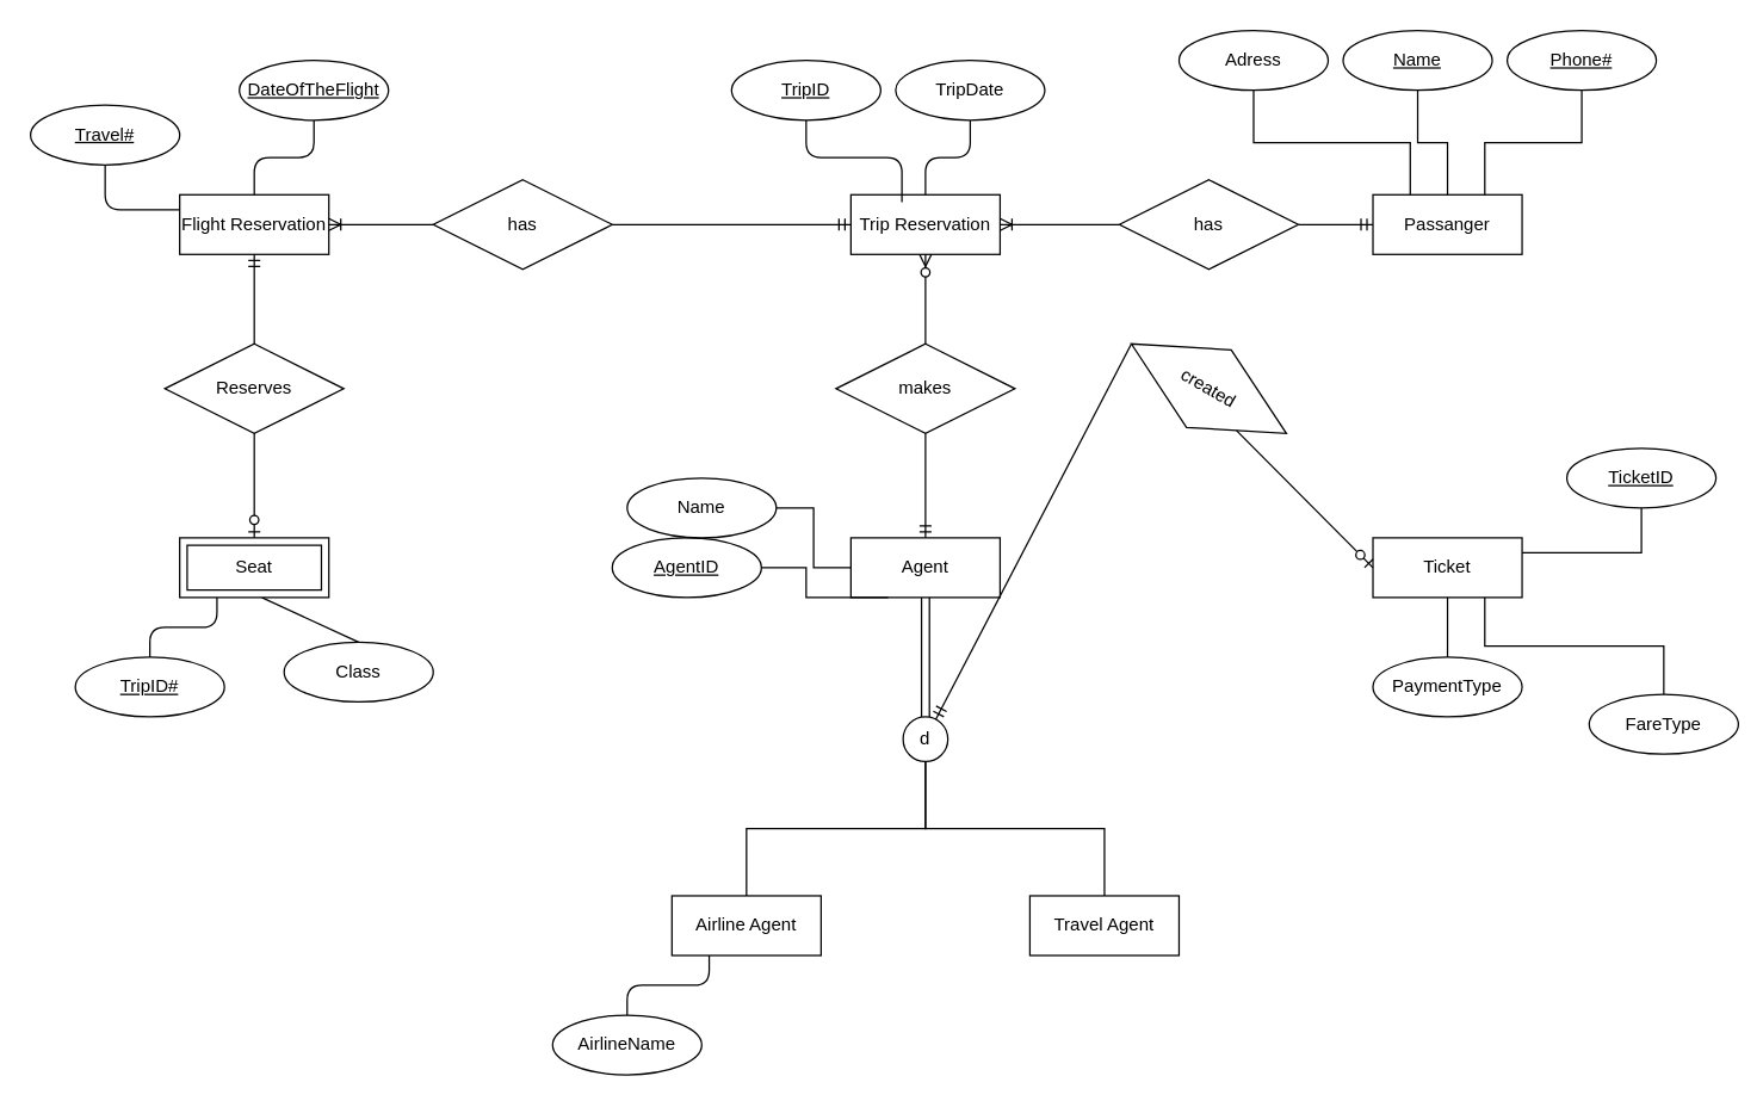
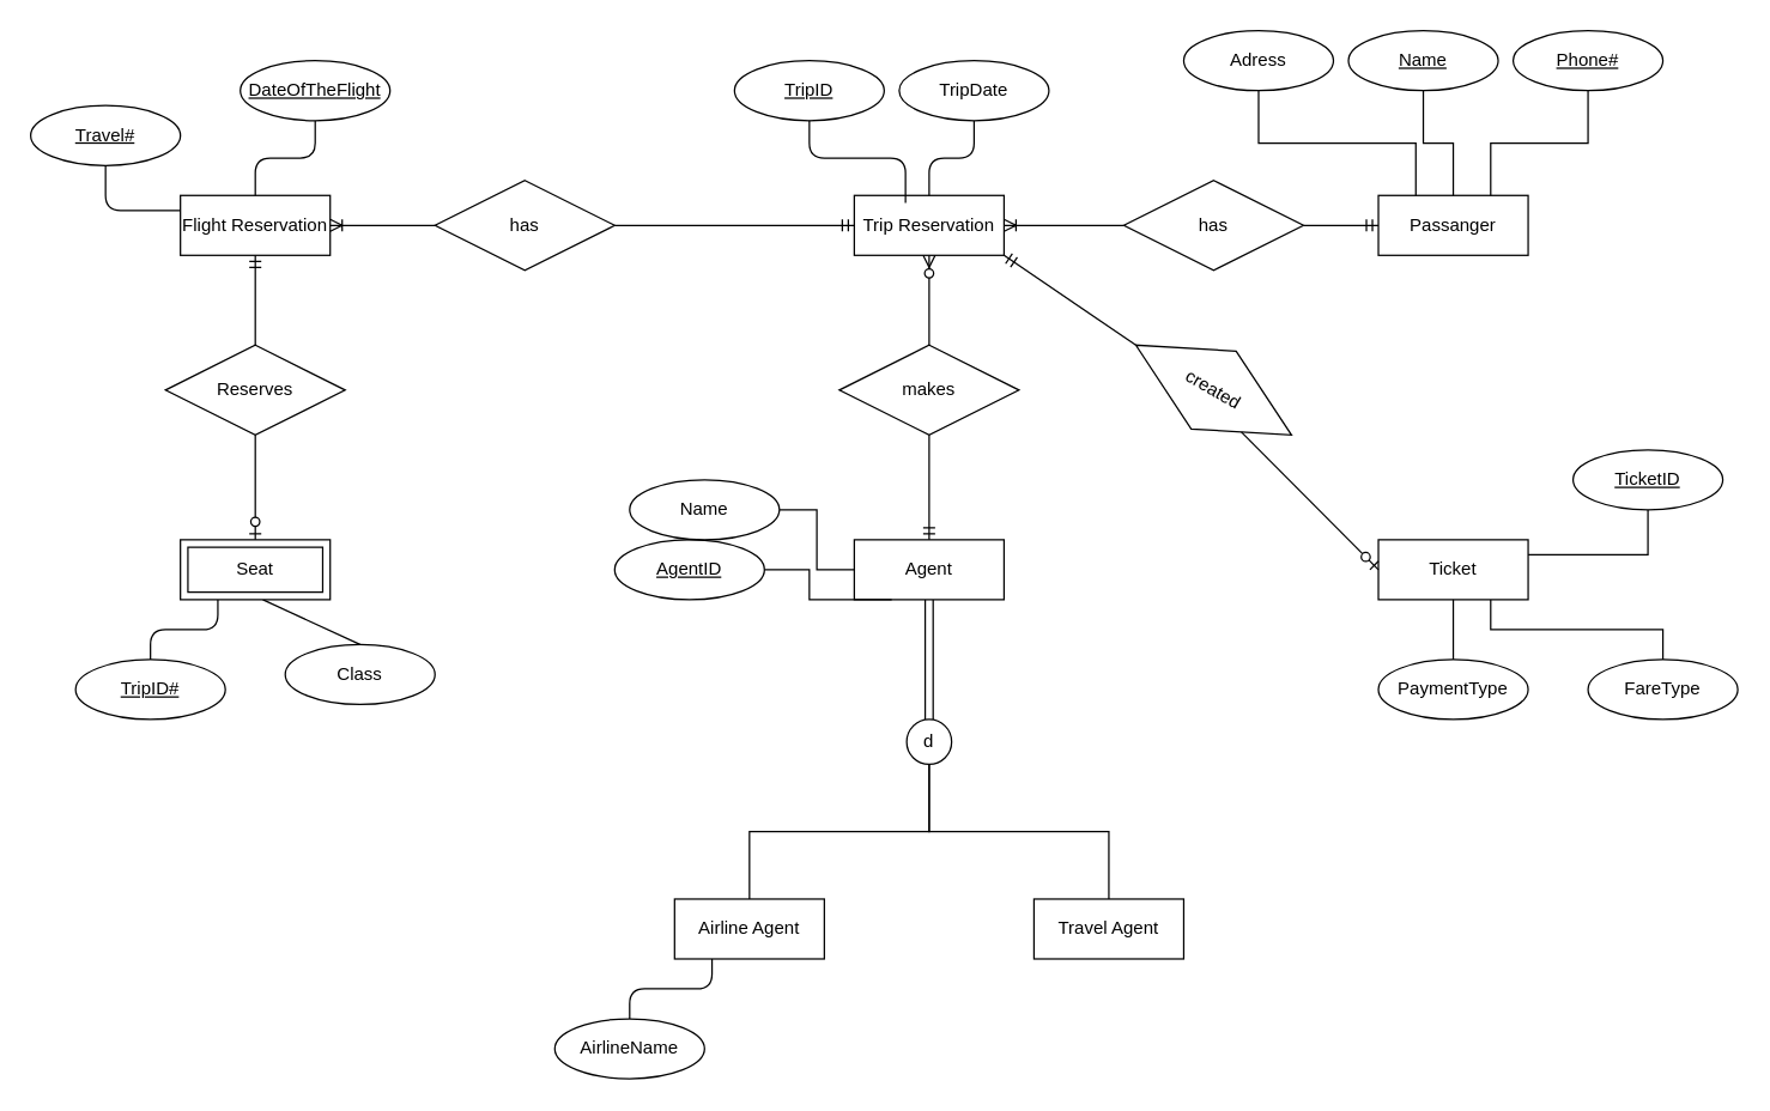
  <mxCell id="0" />
  <mxCell id="1" parent="0" />
  <mxCell id="2" value="Trip Reservation" style="whiteSpace=wrap;html=1;align=center;" vertex="1" parent="1"><mxGeometry x="570" y="130" width="100" height="40" as="geometry" /></mxCell>
  <mxCell id="3" value="Flight Reservation" style="whiteSpace=wrap;html=1;align=center;" vertex="1" parent="1"><mxGeometry x="120" y="130" width="100" height="40" as="geometry" /></mxCell>
  <mxCell id="4" style="edgeStyle=orthogonalEdgeStyle;rounded=1;orthogonalLoop=1;jettySize=auto;html=1;exitX=0.5;exitY=1;exitDx=0;exitDy=0;entryX=0;entryY=0.25;entryDx=0;entryDy=0;curved=0;endArrow=none;endFill=0;" edge="1" parent="1" source="5" target="3"><mxGeometry relative="1" as="geometry" /></mxCell>
  <mxCell id="5" value="&lt;u&gt;Travel#&lt;/u&gt;" style="ellipse;whiteSpace=wrap;html=1;align=center;" vertex="1" parent="1"><mxGeometry x="20" y="70" width="100" height="40" as="geometry" /></mxCell>
  <mxCell id="6" style="edgeStyle=orthogonalEdgeStyle;rounded=1;orthogonalLoop=1;jettySize=auto;html=1;exitX=0.5;exitY=1;exitDx=0;exitDy=0;entryX=0.5;entryY=0;entryDx=0;entryDy=0;endArrow=none;endFill=0;curved=0;" edge="1" parent="1" source="7" target="3"><mxGeometry relative="1" as="geometry" /></mxCell>
  <mxCell id="7" value="&lt;u&gt;DateOfTheFlight&lt;/u&gt;" style="ellipse;whiteSpace=wrap;html=1;align=center;" vertex="1" parent="1"><mxGeometry x="160" y="40" width="100" height="40" as="geometry" /></mxCell>
  <mxCell id="8" value="" style="edgeStyle=entityRelationEdgeStyle;fontSize=12;html=1;endArrow=ERmandOne;rounded=1;curved=0;exitX=1;exitY=0.5;exitDx=0;exitDy=0;" edge="1" parent="1" source="9"><mxGeometry width="100" height="100" relative="1" as="geometry"><mxPoint x="470" y="250" as="sourcePoint" /><mxPoint x="570" y="150" as="targetPoint" /></mxGeometry></mxCell>
  <mxCell id="9" value="has" style="shape=rhombus;perimeter=rhombusPerimeter;whiteSpace=wrap;html=1;align=center;" vertex="1" parent="1"><mxGeometry x="290" y="120" width="120" height="60" as="geometry" /></mxCell>
  <mxCell id="10" value="Reserves" style="shape=rhombus;perimeter=rhombusPerimeter;whiteSpace=wrap;html=1;align=center;" vertex="1" parent="1"><mxGeometry x="110" y="230" width="120" height="60" as="geometry" /></mxCell>
  <mxCell id="11" style="edgeStyle=orthogonalEdgeStyle;rounded=1;orthogonalLoop=1;jettySize=auto;html=1;exitX=0.5;exitY=0;exitDx=0;exitDy=0;entryX=0.25;entryY=1;entryDx=0;entryDy=0;curved=0;endArrow=none;endFill=0;" edge="1" parent="1" source="12" target="16"><mxGeometry relative="1" as="geometry"><mxPoint x="100" y="400" as="targetPoint" /></mxGeometry></mxCell>
  <mxCell id="12" value="&lt;u&gt;TripID#&lt;/u&gt;" style="ellipse;whiteSpace=wrap;html=1;align=center;" vertex="1" parent="1"><mxGeometry x="50" y="440" width="100" height="40" as="geometry" /></mxCell>
  <mxCell id="13" style="rounded=1;orthogonalLoop=1;jettySize=auto;html=1;exitX=0.5;exitY=0;exitDx=0;exitDy=0;entryX=0.75;entryY=1;entryDx=0;entryDy=0;endArrow=none;endFill=0;" edge="1" parent="1" source="14"><mxGeometry relative="1" as="geometry"><mxPoint x="175" y="400" as="targetPoint" /></mxGeometry></mxCell>
  <mxCell id="14" value="Class" style="ellipse;whiteSpace=wrap;html=1;align=center;" vertex="1" parent="1"><mxGeometry x="190" y="430" width="100" height="40" as="geometry" /></mxCell>
  <mxCell id="15" value="" style="edgeStyle=entityRelationEdgeStyle;fontSize=12;html=1;endArrow=ERoneToMany;rounded=0;entryX=1;entryY=0.5;entryDx=0;entryDy=0;exitX=0;exitY=0.5;exitDx=0;exitDy=0;" edge="1" parent="1" source="9" target="3"><mxGeometry width="100" height="100" relative="1" as="geometry"><mxPoint x="300" y="330" as="sourcePoint" /><mxPoint x="400" y="230" as="targetPoint" /></mxGeometry></mxCell>
  <mxCell id="16" value="Seat" style="shape=ext;margin=3;double=1;whiteSpace=wrap;html=1;align=center;" vertex="1" parent="1"><mxGeometry x="120" y="360" width="100" height="40" as="geometry" /></mxCell>
  <mxCell id="17" value="" style="fontSize=12;html=1;endArrow=ERzeroToOne;endFill=1;rounded=0;entryX=0.5;entryY=0;entryDx=0;entryDy=0;exitX=0.5;exitY=1;exitDx=0;exitDy=0;" edge="1" parent="1" source="10" target="16"><mxGeometry width="100" height="100" relative="1" as="geometry"><mxPoint x="200" y="320" as="sourcePoint" /><mxPoint x="300" y="220" as="targetPoint" /></mxGeometry></mxCell>
  <mxCell id="18" value="" style="edgeStyle=orthogonalEdgeStyle;rounded=1;orthogonalLoop=1;jettySize=auto;html=1;curved=0;endArrow=none;endFill=0;" edge="1" parent="1" source="19" target="2"><mxGeometry relative="1" as="geometry" /></mxCell>
  <mxCell id="19" value="TripDate" style="ellipse;whiteSpace=wrap;html=1;align=center;" vertex="1" parent="1"><mxGeometry x="600" y="40" width="100" height="40" as="geometry" /></mxCell>
  <mxCell id="20" value="&lt;u&gt;TripID&lt;/u&gt;" style="ellipse;whiteSpace=wrap;html=1;align=center;" vertex="1" parent="1"><mxGeometry x="490" y="40" width="100" height="40" as="geometry" /></mxCell>
  <mxCell id="21" style="edgeStyle=orthogonalEdgeStyle;rounded=1;orthogonalLoop=1;jettySize=auto;html=1;exitX=0.5;exitY=1;exitDx=0;exitDy=0;entryX=0.342;entryY=0.125;entryDx=0;entryDy=0;entryPerimeter=0;curved=0;endArrow=none;endFill=0;" edge="1" parent="1" source="20" target="2"><mxGeometry relative="1" as="geometry" /></mxCell>
  <mxCell id="22" value="Agent" style="whiteSpace=wrap;html=1;align=center;" vertex="1" parent="1"><mxGeometry x="570" y="360" width="100" height="40" as="geometry" /></mxCell>
  <mxCell id="23" style="edgeStyle=orthogonalEdgeStyle;rounded=0;orthogonalLoop=1;jettySize=auto;html=1;exitX=1;exitY=0.5;exitDx=0;exitDy=0;entryX=0.25;entryY=1;entryDx=0;entryDy=0;endArrow=none;endFill=0;" edge="1" parent="1" source="24" target="22"><mxGeometry relative="1" as="geometry"><Array as="points"><mxPoint x="540" y="380" /><mxPoint x="540" y="400" /></Array></mxGeometry></mxCell>
  <mxCell id="24" value="&lt;u&gt;AgentID&lt;/u&gt;" style="ellipse;whiteSpace=wrap;html=1;align=center;" vertex="1" parent="1"><mxGeometry x="410" y="360" width="100" height="40" as="geometry" /></mxCell>
  <mxCell id="25" value="makes" style="shape=rhombus;perimeter=rhombusPerimeter;whiteSpace=wrap;html=1;align=center;" vertex="1" parent="1"><mxGeometry x="560" y="230" width="120" height="60" as="geometry" /></mxCell>
  <mxCell id="26" value="" style="fontSize=12;html=1;endArrow=ERzeroToMany;endFill=1;rounded=0;entryX=0.5;entryY=1;entryDx=0;entryDy=0;exitX=0.5;exitY=0;exitDx=0;exitDy=0;" edge="1" parent="1" source="25" target="2"><mxGeometry width="100" height="100" relative="1" as="geometry"><mxPoint x="380" y="360" as="sourcePoint" /><mxPoint x="480" y="260" as="targetPoint" /></mxGeometry></mxCell>
  <mxCell id="27" value="" style="fontSize=12;html=1;endArrow=ERmandOne;rounded=1;entryX=0.5;entryY=0;entryDx=0;entryDy=0;exitX=0.5;exitY=1;exitDx=0;exitDy=0;" edge="1" parent="1" source="25" target="22"><mxGeometry width="100" height="100" relative="1" as="geometry"><mxPoint x="390" y="410" as="sourcePoint" /><mxPoint x="490" y="310" as="targetPoint" /></mxGeometry></mxCell>
  <mxCell id="28" style="edgeStyle=orthogonalEdgeStyle;rounded=0;orthogonalLoop=1;jettySize=auto;html=1;exitX=1;exitY=0.5;exitDx=0;exitDy=0;entryX=0;entryY=0.5;entryDx=0;entryDy=0;endArrow=none;endFill=0;" edge="1" parent="1" source="29" target="22"><mxGeometry relative="1" as="geometry" /></mxCell>
  <mxCell id="29" value="Name" style="ellipse;whiteSpace=wrap;html=1;align=center;" vertex="1" parent="1"><mxGeometry x="420" y="320" width="100" height="40" as="geometry" /></mxCell>
  <mxCell id="30" value="Travel Agent" style="whiteSpace=wrap;html=1;align=center;" vertex="1" parent="1"><mxGeometry x="690" y="600" width="100" height="40" as="geometry" /></mxCell>
  <mxCell id="31" value="Airline Agent" style="whiteSpace=wrap;html=1;align=center;" vertex="1" parent="1"><mxGeometry x="450" y="600" width="100" height="40" as="geometry" /></mxCell>
  <mxCell id="32" style="edgeStyle=orthogonalEdgeStyle;rounded=0;orthogonalLoop=1;jettySize=auto;html=1;exitX=0.5;exitY=1;exitDx=0;exitDy=0;entryX=0.5;entryY=0;entryDx=0;entryDy=0;endArrow=none;endFill=0;" edge="1" parent="1" source="34" target="31"><mxGeometry relative="1" as="geometry" /></mxCell>
  <mxCell id="33" style="edgeStyle=orthogonalEdgeStyle;rounded=0;orthogonalLoop=1;jettySize=auto;html=1;exitX=0.5;exitY=1;exitDx=0;exitDy=0;entryX=0.5;entryY=0;entryDx=0;entryDy=0;endArrow=none;endFill=0;" edge="1" parent="1" source="34" target="30"><mxGeometry relative="1" as="geometry" /></mxCell>
  <mxCell id="34" value="d" style="ellipse;whiteSpace=wrap;html=1;" vertex="1" parent="1"><mxGeometry x="605" y="480" width="30" height="30" as="geometry" /></mxCell>
  <mxCell id="35" style="edgeStyle=orthogonalEdgeStyle;rounded=1;orthogonalLoop=1;jettySize=auto;html=1;exitX=0.5;exitY=0;exitDx=0;exitDy=0;entryX=0.25;entryY=1;entryDx=0;entryDy=0;curved=0;endArrow=none;endFill=0;" edge="1" parent="1" source="36" target="31"><mxGeometry relative="1" as="geometry" /></mxCell>
  <mxCell id="36" value="AirlineName" style="ellipse;whiteSpace=wrap;html=1;align=center;" vertex="1" parent="1"><mxGeometry x="370" y="680" width="100" height="40" as="geometry" /></mxCell>
  <mxCell id="37" value="" style="shape=link;html=1;rounded=0;entryX=0.5;entryY=0;entryDx=0;entryDy=0;width=-5.294;exitX=0.5;exitY=1;exitDx=0;exitDy=0;" edge="1" parent="1" source="22" target="34"><mxGeometry width="100" relative="1" as="geometry"><mxPoint x="600" y="450" as="sourcePoint" /><mxPoint x="700" y="450" as="targetPoint" /></mxGeometry></mxCell>
  <mxCell id="38" value="Passanger" style="whiteSpace=wrap;html=1;align=center;" vertex="1" parent="1"><mxGeometry x="920" y="130" width="100" height="40" as="geometry" /></mxCell>
  <mxCell id="39" value="Ticket" style="whiteSpace=wrap;html=1;align=center;" vertex="1" parent="1"><mxGeometry x="920" y="360" width="100" height="40" as="geometry" /></mxCell>
  <mxCell id="40" value="has" style="shape=rhombus;perimeter=rhombusPerimeter;whiteSpace=wrap;html=1;align=center;" vertex="1" parent="1"><mxGeometry x="750" y="120" width="120" height="60" as="geometry" /></mxCell>
  <mxCell id="41" value="" style="edgeStyle=entityRelationEdgeStyle;fontSize=12;html=1;endArrow=ERoneToMany;rounded=0;entryX=1;entryY=0.5;entryDx=0;entryDy=0;exitX=0;exitY=0.5;exitDx=0;exitDy=0;" edge="1" parent="1" source="40" target="2"><mxGeometry width="100" height="100" relative="1" as="geometry"><mxPoint x="760" y="320" as="sourcePoint" /><mxPoint x="860" y="220" as="targetPoint" /></mxGeometry></mxCell>
  <mxCell id="42" value="" style="edgeStyle=entityRelationEdgeStyle;fontSize=12;html=1;endArrow=ERmandOne;rounded=0;entryX=0;entryY=0.5;entryDx=0;entryDy=0;exitX=1;exitY=0.5;exitDx=0;exitDy=0;" edge="1" parent="1" source="40" target="38"><mxGeometry width="100" height="100" relative="1" as="geometry"><mxPoint x="790" y="330" as="sourcePoint" /><mxPoint x="890" y="230" as="targetPoint" /></mxGeometry></mxCell>
  <mxCell id="43" style="edgeStyle=orthogonalEdgeStyle;rounded=0;orthogonalLoop=1;jettySize=auto;html=1;exitX=0.5;exitY=1;exitDx=0;exitDy=0;entryX=0.5;entryY=0;entryDx=0;entryDy=0;endArrow=none;endFill=0;" edge="1" parent="1" source="44" target="38"><mxGeometry relative="1" as="geometry" /></mxCell>
  <mxCell id="44" value="&lt;u&gt;Name&lt;/u&gt;" style="ellipse;whiteSpace=wrap;html=1;align=center;" vertex="1" parent="1"><mxGeometry x="900" y="20" width="100" height="40" as="geometry" /></mxCell>
  <mxCell id="45" style="edgeStyle=orthogonalEdgeStyle;rounded=0;orthogonalLoop=1;jettySize=auto;html=1;exitX=0.5;exitY=1;exitDx=0;exitDy=0;entryX=0.75;entryY=0;entryDx=0;entryDy=0;endArrow=none;endFill=0;" edge="1" parent="1" source="46" target="38"><mxGeometry relative="1" as="geometry" /></mxCell>
  <mxCell id="46" value="&lt;u&gt;Phone#&lt;/u&gt;" style="ellipse;whiteSpace=wrap;html=1;align=center;" vertex="1" parent="1"><mxGeometry x="1010" y="20" width="100" height="40" as="geometry" /></mxCell>
  <mxCell id="47" style="edgeStyle=orthogonalEdgeStyle;rounded=0;orthogonalLoop=1;jettySize=auto;html=1;exitX=0.5;exitY=1;exitDx=0;exitDy=0;entryX=0.25;entryY=0;entryDx=0;entryDy=0;endArrow=none;endFill=0;" edge="1" parent="1" source="48" target="38"><mxGeometry relative="1" as="geometry" /></mxCell>
  <mxCell id="48" value="Adress" style="ellipse;whiteSpace=wrap;html=1;align=center;" vertex="1" parent="1"><mxGeometry x="790" y="20" width="100" height="40" as="geometry" /></mxCell>
  <mxCell id="49" value="created" style="shape=rhombus;perimeter=rhombusPerimeter;whiteSpace=wrap;html=1;align=center;rotation=30;" vertex="1" parent="1"><mxGeometry x="750" y="230" width="120" height="60" as="geometry" /></mxCell>
  <mxCell id="50" style="edgeStyle=orthogonalEdgeStyle;rounded=0;orthogonalLoop=1;jettySize=auto;html=1;exitX=0.5;exitY=1;exitDx=0;exitDy=0;entryX=1;entryY=0.25;entryDx=0;entryDy=0;endArrow=none;endFill=0;" edge="1" parent="1" source="51" target="39"><mxGeometry relative="1" as="geometry" /></mxCell>
  <mxCell id="51" value="&lt;u&gt;TicketID&lt;/u&gt;" style="ellipse;whiteSpace=wrap;html=1;align=center;" vertex="1" parent="1"><mxGeometry x="1050" y="300" width="100" height="40" as="geometry" /></mxCell>
  <mxCell id="52" value="" style="fontSize=12;html=1;endArrow=ERzeroToOne;endFill=1;rounded=1;entryX=0;entryY=0.5;entryDx=0;entryDy=0;exitX=1;exitY=1;exitDx=0;exitDy=0;" edge="1" parent="1" source="49" target="39"><mxGeometry width="100" height="100" relative="1" as="geometry"><mxPoint x="740" y="480" as="sourcePoint" /><mxPoint x="840" y="380" as="targetPoint" /></mxGeometry></mxCell>
- <mxCell id="53" value="" style="fontSize=12;html=1;endArrow=ERmandOne;rounded=1;exitX=0;exitY=0.5;exitDx=0;exitDy=0;" edge="1" parent="1" source="49" target="34"><mxGeometry width="100" height="100" relative="1" as="geometry"><mxPoint x="700" y="320" as="sourcePoint" /><mxPoint x="800" y="220" as="targetPoint" /></mxGeometry></mxCell>
+ <mxCell id="53" value="" style="fontSize=12;html=1;endArrow=ERmandOne;rounded=1;entryX=1;entryY=1;entryDx=0;entryDy=0;exitX=0;exitY=0.5;exitDx=0;exitDy=0;" edge="1" parent="1" source="49" target="2"><mxGeometry width="100" height="100" relative="1" as="geometry"><mxPoint x="700" y="320" as="sourcePoint" /><mxPoint x="800" y="220" as="targetPoint" /></mxGeometry></mxCell>
  <mxCell id="54" style="edgeStyle=orthogonalEdgeStyle;rounded=0;orthogonalLoop=1;jettySize=auto;html=1;exitX=0.5;exitY=0;exitDx=0;exitDy=0;entryX=0.75;entryY=1;entryDx=0;entryDy=0;endArrow=none;endFill=0;" edge="1" parent="1" source="55" target="39"><mxGeometry relative="1" as="geometry" /></mxCell>
- <mxCell id="55" value="FareType" style="ellipse;whiteSpace=wrap;html=1;align=center;" vertex="1" parent="1"><mxGeometry x="1065" y="465" width="100" height="40" as="geometry" /></mxCell>
+ <mxCell id="55" value="FareType" style="ellipse;whiteSpace=wrap;html=1;align=center;" vertex="1" parent="1"><mxGeometry x="1060" y="440" width="100" height="40" as="geometry" /></mxCell>
  <mxCell id="56" style="edgeStyle=orthogonalEdgeStyle;rounded=0;orthogonalLoop=1;jettySize=auto;html=1;exitX=0.5;exitY=0;exitDx=0;exitDy=0;entryX=0.5;entryY=1;entryDx=0;entryDy=0;endArrow=none;endFill=0;" edge="1" parent="1" source="57" target="39"><mxGeometry relative="1" as="geometry" /></mxCell>
  <mxCell id="57" value="PaymentType" style="ellipse;whiteSpace=wrap;html=1;align=center;" vertex="1" parent="1"><mxGeometry x="920" y="440" width="100" height="40" as="geometry" /></mxCell>
  <mxCell id="58" value="" style="fontSize=12;html=1;endArrow=ERmandOne;rounded=0;exitX=0.5;exitY=0;exitDx=0;exitDy=0;entryX=0.5;entryY=1;entryDx=0;entryDy=0;" edge="1" parent="1" source="10" target="3"><mxGeometry width="100" height="100" relative="1" as="geometry"><mxPoint x="350" y="320" as="sourcePoint" /><mxPoint x="450" y="220" as="targetPoint" /></mxGeometry></mxCell>
